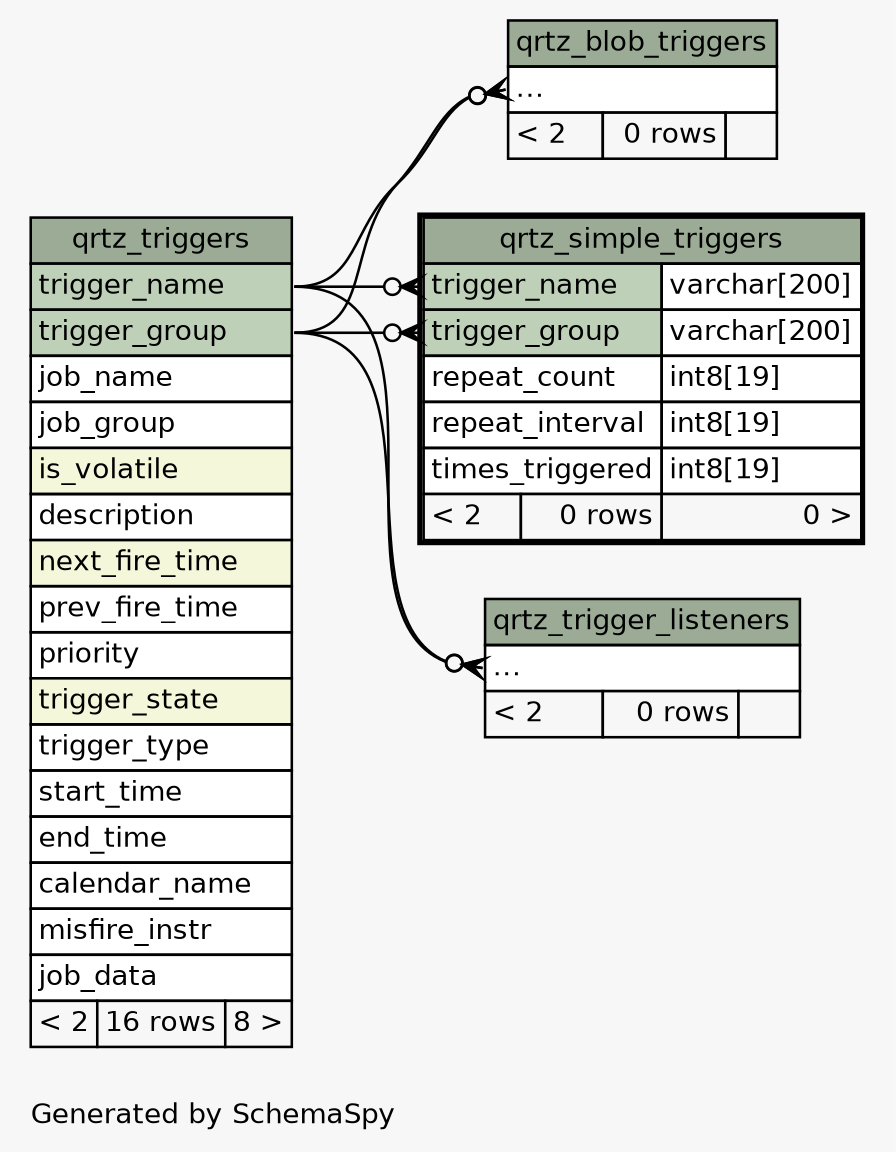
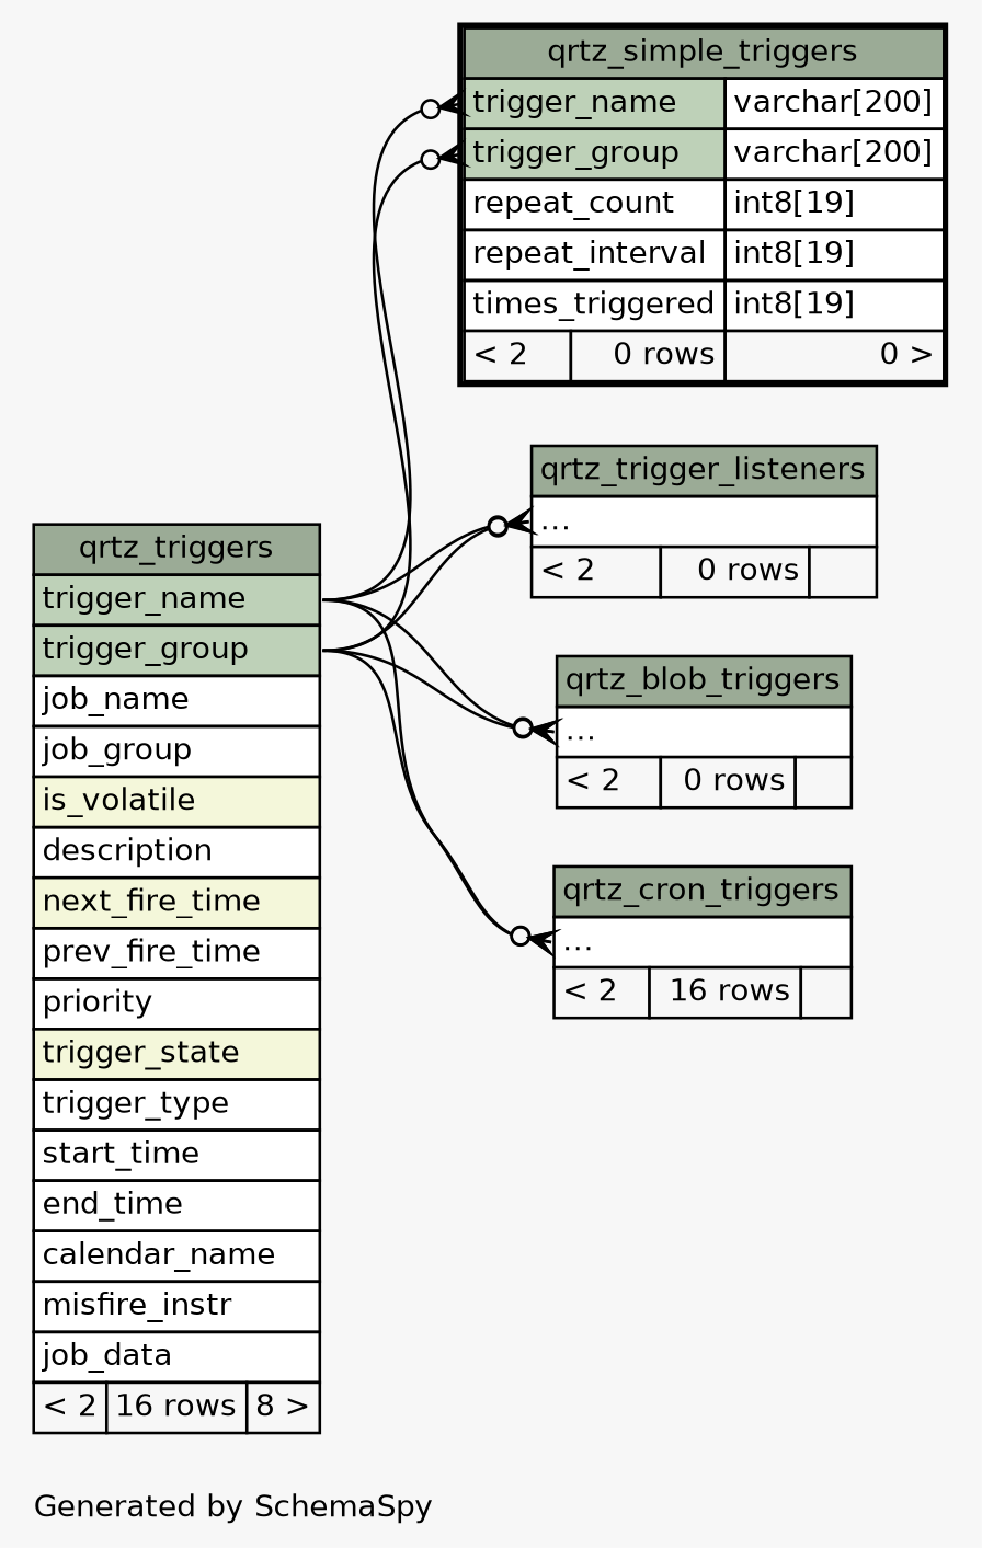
  digraph {
    bgcolor="#f7f7f7"
    fontname=Helvetica
    fontsize=11
    label="\nGenerated by SchemaSpy"
    labeljust=l
    nodesep=0.18
    rankdir=RL
    ranksep=0.46
    node [fontname=Helvetica fontsize=11 shape=plaintext]
    edge [arrowhead=none arrowsize=0.8 arrowtail=crowodot dir=back headport="trigger_group:e" tailport="elipses:w"]
    n1 [label=<     <TABLE BORDER="0" CELLBORDER="1" CELLSPACING="0" BGCOLOR="#ffffff">       <TR><TD COLSPAN="3" BGCOLOR="#9bab96" ALIGN="CENTER">qrtz_blob_triggers</TD></TR>       <TR><TD PORT="elipses" COLSPAN="3" ALIGN="LEFT">...</TD></TR>       <TR><TD ALIGN="LEFT" BGCOLOR="#f7f7f7">&lt; 2</TD><TD ALIGN="RIGHT" BGCOLOR="#f7f7f7">0 rows</TD><TD ALIGN="RIGHT" BGCOLOR="#f7f7f7">  </TD></TR>     </TABLE>>]
    n2 [label=<     <TABLE BORDER="0" CELLBORDER="1" CELLSPACING="0" BGCOLOR="#ffffff">       <TR><TD COLSPAN="3" BGCOLOR="#9bab96" ALIGN="CENTER">qrtz_triggers</TD></TR>       <TR><TD PORT="trigger_name" COLSPAN="3" BGCOLOR="#bed1b8" ALIGN="LEFT">trigger_name</TD></TR>       <TR><TD PORT="trigger_group" COLSPAN="3" BGCOLOR="#bed1b8" ALIGN="LEFT">trigger_group</TD></TR>       <TR><TD PORT="job_name" COLSPAN="3" ALIGN="LEFT">job_name</TD></TR>       <TR><TD PORT="job_group" COLSPAN="3" ALIGN="LEFT">job_group</TD></TR>       <TR><TD PORT="is_volatile" COLSPAN="3" BGCOLOR="#f4f7da" ALIGN="LEFT">is_volatile</TD></TR>       <TR><TD PORT="description" COLSPAN="3" ALIGN="LEFT">description</TD></TR>       <TR><TD PORT="next_fire_time" COLSPAN="3" BGCOLOR="#f4f7da" ALIGN="LEFT">next_fire_time</TD></TR>       <TR><TD PORT="prev_fire_time" COLSPAN="3" ALIGN="LEFT">prev_fire_time</TD></TR>       <TR><TD PORT="priority" COLSPAN="3" ALIGN="LEFT">priority</TD></TR>       <TR><TD PORT="trigger_state" COLSPAN="3" BGCOLOR="#f4f7da" ALIGN="LEFT">trigger_state</TD></TR>       <TR><TD PORT="trigger_type" COLSPAN="3" ALIGN="LEFT">trigger_type</TD></TR>       <TR><TD PORT="start_time" COLSPAN="3" ALIGN="LEFT">start_time</TD></TR>       <TR><TD PORT="end_time" COLSPAN="3" ALIGN="LEFT">end_time</TD></TR>       <TR><TD PORT="calendar_name" COLSPAN="3" ALIGN="LEFT">calendar_name</TD></TR>       <TR><TD PORT="misfire_instr" COLSPAN="3" ALIGN="LEFT">misfire_instr</TD></TR>       <TR><TD PORT="job_data" COLSPAN="3" ALIGN="LEFT">job_data</TD></TR>       <TR><TD ALIGN="LEFT" BGCOLOR="#f7f7f7">&lt; 2</TD><TD ALIGN="RIGHT" BGCOLOR="#f7f7f7">16 rows</TD><TD ALIGN="RIGHT" BGCOLOR="#f7f7f7">8 &gt;</TD></TR>     </TABLE>>]
+   n3 [label=<     <TABLE BORDER="0" CELLBORDER="1" CELLSPACING="0" BGCOLOR="#ffffff">       <TR><TD COLSPAN="3" BGCOLOR="#9bab96" ALIGN="CENTER">qrtz_cron_triggers</TD></TR>       <TR><TD PORT="elipses" COLSPAN="3" ALIGN="LEFT">...</TD></TR>       <TR><TD ALIGN="LEFT" BGCOLOR="#f7f7f7">&lt; 2</TD><TD ALIGN="RIGHT" BGCOLOR="#f7f7f7">16 rows</TD><TD ALIGN="RIGHT" BGCOLOR="#f7f7f7">  </TD></TR>     </TABLE>>]
    n4 [label=<     <TABLE BORDER="2" CELLBORDER="1" CELLSPACING="0" BGCOLOR="#ffffff">       <TR><TD COLSPAN="3" BGCOLOR="#9bab96" ALIGN="CENTER">qrtz_simple_triggers</TD></TR>       <TR><TD PORT="trigger_name" COLSPAN="2" BGCOLOR="#bed1b8" ALIGN="LEFT">trigger_name</TD><TD PORT="trigger_name.type" ALIGN="LEFT">varchar[200]</TD></TR>       <TR><TD PORT="trigger_group" COLSPAN="2" BGCOLOR="#bed1b8" ALIGN="LEFT">trigger_group</TD><TD PORT="trigger_group.type" ALIGN="LEFT">varchar[200]</TD></TR>       <TR><TD PORT="repeat_count" COLSPAN="2" ALIGN="LEFT">repeat_count</TD><TD PORT="repeat_count.type" ALIGN="LEFT">int8[19]</TD></TR>       <TR><TD PORT="repeat_interval" COLSPAN="2" ALIGN="LEFT">repeat_interval</TD><TD PORT="repeat_interval.type" ALIGN="LEFT">int8[19]</TD></TR>       <TR><TD PORT="times_triggered" COLSPAN="2" ALIGN="LEFT">times_triggered</TD><TD PORT="times_triggered.type" ALIGN="LEFT">int8[19]</TD></TR>       <TR><TD ALIGN="LEFT" BGCOLOR="#f7f7f7">&lt; 2</TD><TD ALIGN="RIGHT" BGCOLOR="#f7f7f7">0 rows</TD><TD ALIGN="RIGHT" BGCOLOR="#f7f7f7">0 &gt;</TD></TR>     </TABLE>>]
    n5 [label=<     <TABLE BORDER="0" CELLBORDER="1" CELLSPACING="0" BGCOLOR="#ffffff">       <TR><TD COLSPAN="3" BGCOLOR="#9bab96" ALIGN="CENTER">qrtz_trigger_listeners</TD></TR>       <TR><TD PORT="elipses" COLSPAN="3" ALIGN="LEFT">...</TD></TR>       <TR><TD ALIGN="LEFT" BGCOLOR="#f7f7f7">&lt; 2</TD><TD ALIGN="RIGHT" BGCOLOR="#f7f7f7">0 rows</TD><TD ALIGN="RIGHT" BGCOLOR="#f7f7f7">  </TD></TR>     </TABLE>>]
    n1 -> n2
    n1 -> n2 [headport="trigger_name:e"]
+   n3 -> n2
+   n3 -> n2 [headport="trigger_name:e"]
    n4 -> n2 [tailport="trigger_group:w"]
    n4 -> n2 [headport="trigger_name:e" tailport="trigger_name:w"]
    n5 -> n2
    n5 -> n2 [headport="trigger_name:e"]
  }
